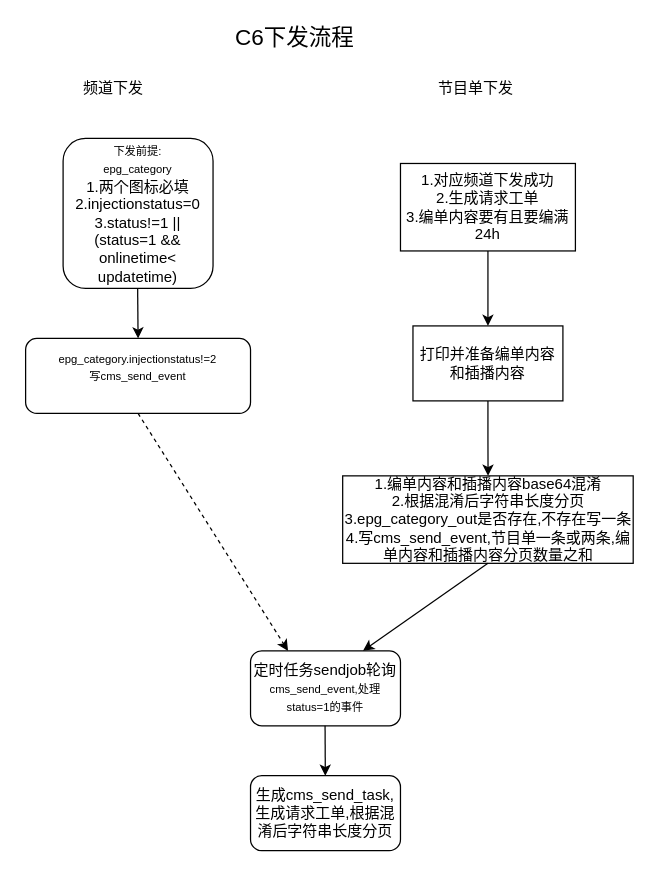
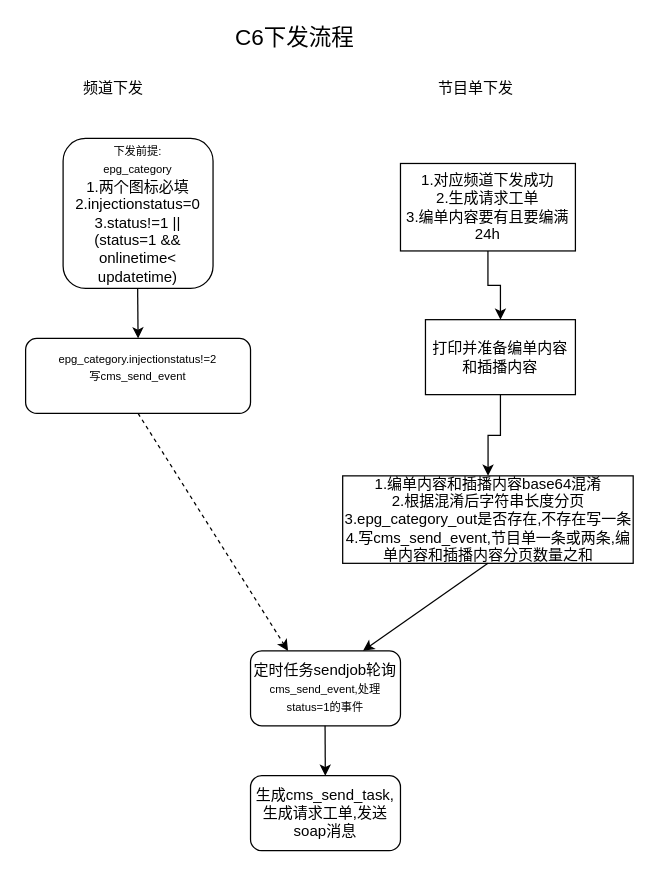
  <mxCell id="0" />
  <mxCell id="1" parent="0" />
  <mxCell id="2" value="&lt;font style=&quot;font-size: 18px&quot;&gt;C6下发流程&lt;/font&gt;" style="text;html=1;align=center;verticalAlign=middle;resizable=0;points=[];autosize=1;" vertex="1" parent="1"><mxGeometry x="180" y="20" width="110" height="20" as="geometry" /></mxCell>
  <mxCell id="3" value="频道下发" style="text;html=1;align=center;verticalAlign=middle;resizable=0;points=[];autosize=1;" vertex="1" parent="1"><mxGeometry x="60" y="60" width="60" height="20" as="geometry" /></mxCell>
  <mxCell id="4" value="&lt;font style=&quot;font-size: 9px&quot;&gt;下发前提:&lt;br&gt;epg_category&lt;br&gt;&lt;/font&gt;1.两个图标必填&lt;br&gt;2.injectionstatus=0&lt;br&gt;3.status!=1 || (status=1 &amp;amp;&amp;amp; onlinetime&amp;lt; updatetime)" style="rounded=1;whiteSpace=wrap;html=1;" vertex="1" parent="1"><mxGeometry x="50" y="110" width="120" height="120" as="geometry" /></mxCell>
  <mxCell id="5" value="" style="endArrow=classic;html=1;" edge="1" parent="1"><mxGeometry width="50" height="50" relative="1" as="geometry"><mxPoint x="109.66" y="230" as="sourcePoint" /><mxPoint x="110" y="270" as="targetPoint" /></mxGeometry></mxCell>
  <mxCell id="6" value="&lt;span style=&quot;font-size: 9px&quot;&gt;epg_category.injectionstatus!=2&lt;br&gt;写cms_send_event&lt;br&gt;&lt;br&gt;&lt;/span&gt;" style="rounded=1;whiteSpace=wrap;html=1;" vertex="1" parent="1"><mxGeometry x="20" y="270" width="180" height="60" as="geometry" /></mxCell>
  <mxCell id="7" value="定时任务sendjob轮询&lt;span style=&quot;font-size: 9px&quot;&gt;cms_send_event,处理status=1的事件&lt;/span&gt;" style="rounded=1;whiteSpace=wrap;html=1;" vertex="1" parent="1"><mxGeometry x="200" y="520" width="120" height="60" as="geometry" /></mxCell>
  <mxCell id="8" value="" style="endArrow=classic;html=1;" edge="1" parent="1" target="9"><mxGeometry width="50" height="50" relative="1" as="geometry"><mxPoint x="259.66" y="580" as="sourcePoint" /><mxPoint x="259.66" y="620" as="targetPoint" /></mxGeometry></mxCell>
- <mxCell id="9" value="生成cms_send_task,生成请求工单,根据混淆后字符串长度分页" style="rounded=1;whiteSpace=wrap;html=1;" vertex="1" parent="1"><mxGeometry x="200" y="620" width="120" height="60" as="geometry" /></mxCell>
+ <mxCell id="9" value="生成cms_send_task,生成请求工单,发送soap消息" style="rounded=1;whiteSpace=wrap;html=1;" vertex="1" parent="1"><mxGeometry x="200" y="620" width="120" height="60" as="geometry" /></mxCell>
  <mxCell id="10" value="节目单下发" style="text;html=1;align=center;verticalAlign=middle;resizable=0;points=[];autosize=1;" vertex="1" parent="1"><mxGeometry x="340" y="60" width="80" height="20" as="geometry" /></mxCell>
  <mxCell id="11" value="" style="edgeStyle=orthogonalEdgeStyle;rounded=0;orthogonalLoop=1;jettySize=auto;html=1;" edge="1" parent="1" source="12" target="14"><mxGeometry relative="1" as="geometry" /></mxCell>
  <mxCell id="12" value="1.对应频道下发成功&lt;br&gt;2.生成请求工单&lt;br&gt;3.编单内容要有且要编满24h" style="whiteSpace=wrap;html=1;" vertex="1" parent="1"><mxGeometry x="320" y="130" width="140" height="70" as="geometry" /></mxCell>
  <mxCell id="13" value="" style="edgeStyle=orthogonalEdgeStyle;rounded=0;orthogonalLoop=1;jettySize=auto;html=1;" edge="1" parent="1" source="14" target="15"><mxGeometry relative="1" as="geometry" /></mxCell>
- <mxCell id="14" value="打印并准备编单内容和插播内容" style="whiteSpace=wrap;html=1;" vertex="1" parent="1"><mxGeometry x="330" y="260" width="120" height="60" as="geometry" /></mxCell>
+ <mxCell id="14" value="打印并准备编单内容和插播内容" style="whiteSpace=wrap;html=1;" vertex="1" parent="1"><mxGeometry x="340" y="255" width="120" height="60" as="geometry" /></mxCell>
  <mxCell id="15" value="1.编单内容和插播内容base64混淆&lt;br&gt;2.根据混淆后字符串长度分页&lt;br&gt;3.epg_category_out是否存在,不存在写一条&lt;br&gt;4.写cms_send_event,节目单一条或两条,编单内容和插播内容分页数量之和" style="whiteSpace=wrap;html=1;" vertex="1" parent="1"><mxGeometry x="273.75" y="380" width="232.5" height="70" as="geometry" /></mxCell>
  <mxCell id="16" value="" style="endArrow=classic;html=1;entryX=0.75;entryY=0;entryDx=0;entryDy=0;exitX=0.5;exitY=1;exitDx=0;exitDy=0;" edge="1" parent="1" source="15" target="7"><mxGeometry width="50" height="50" relative="1" as="geometry"><mxPoint x="270" y="490" as="sourcePoint" /><mxPoint x="320" y="440" as="targetPoint" /></mxGeometry></mxCell>
  <mxCell id="17" value="" style="endArrow=classic;html=1;entryX=0.25;entryY=0;entryDx=0;entryDy=0;exitX=0.5;exitY=1;exitDx=0;exitDy=0;dashed=1;" edge="1" parent="1" source="6" target="7"><mxGeometry width="50" height="50" relative="1" as="geometry"><mxPoint x="180" y="380" as="sourcePoint" /><mxPoint x="80" y="520" as="targetPoint" /></mxGeometry></mxCell>
